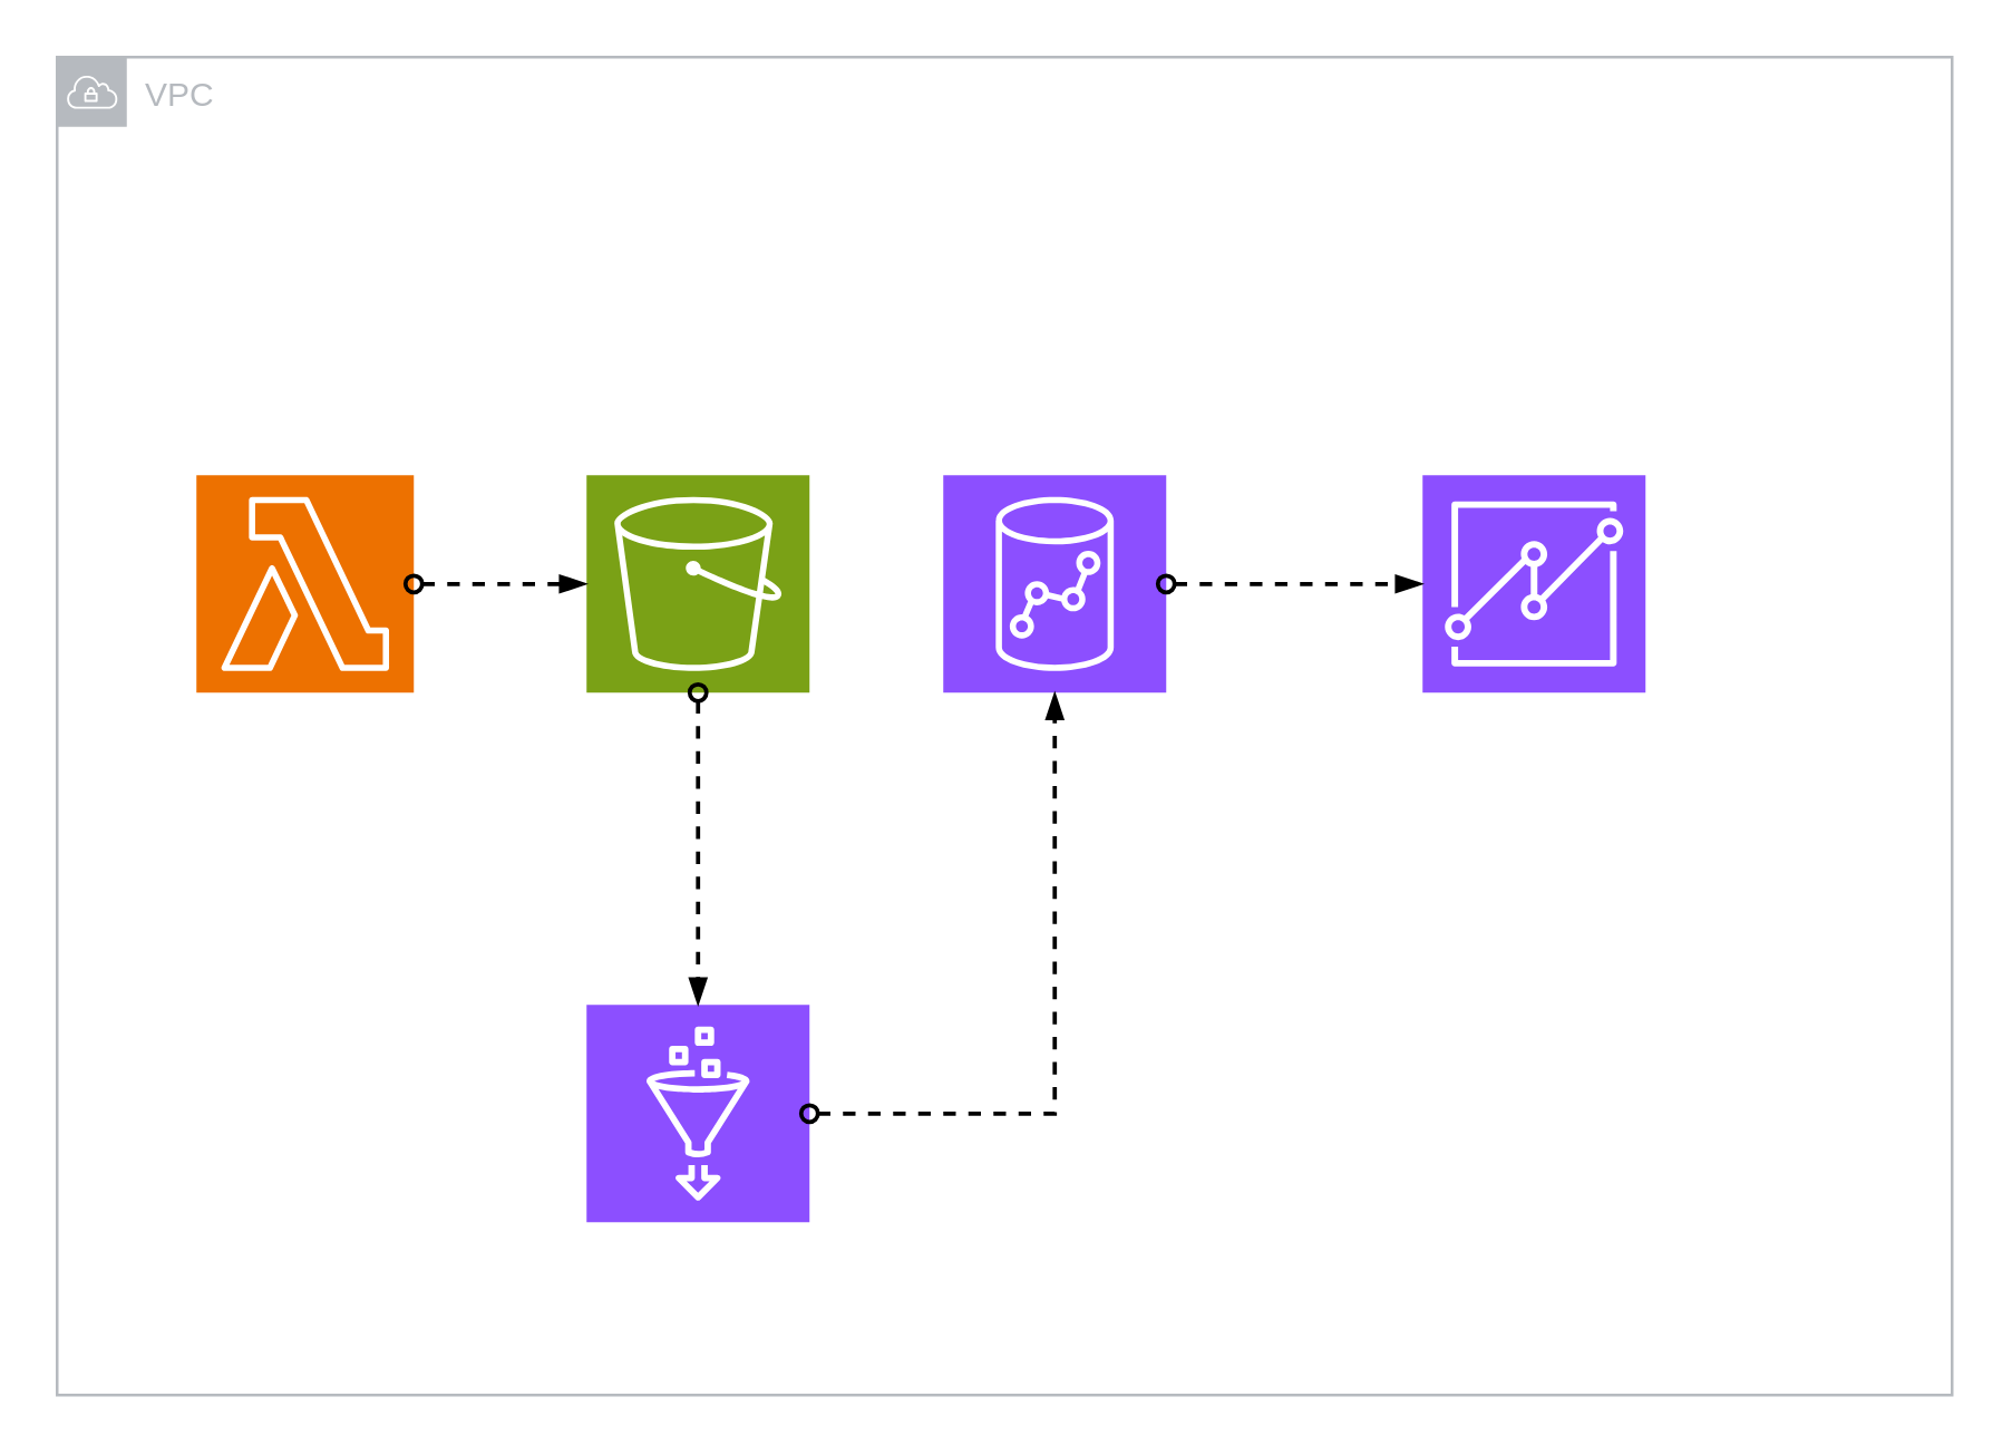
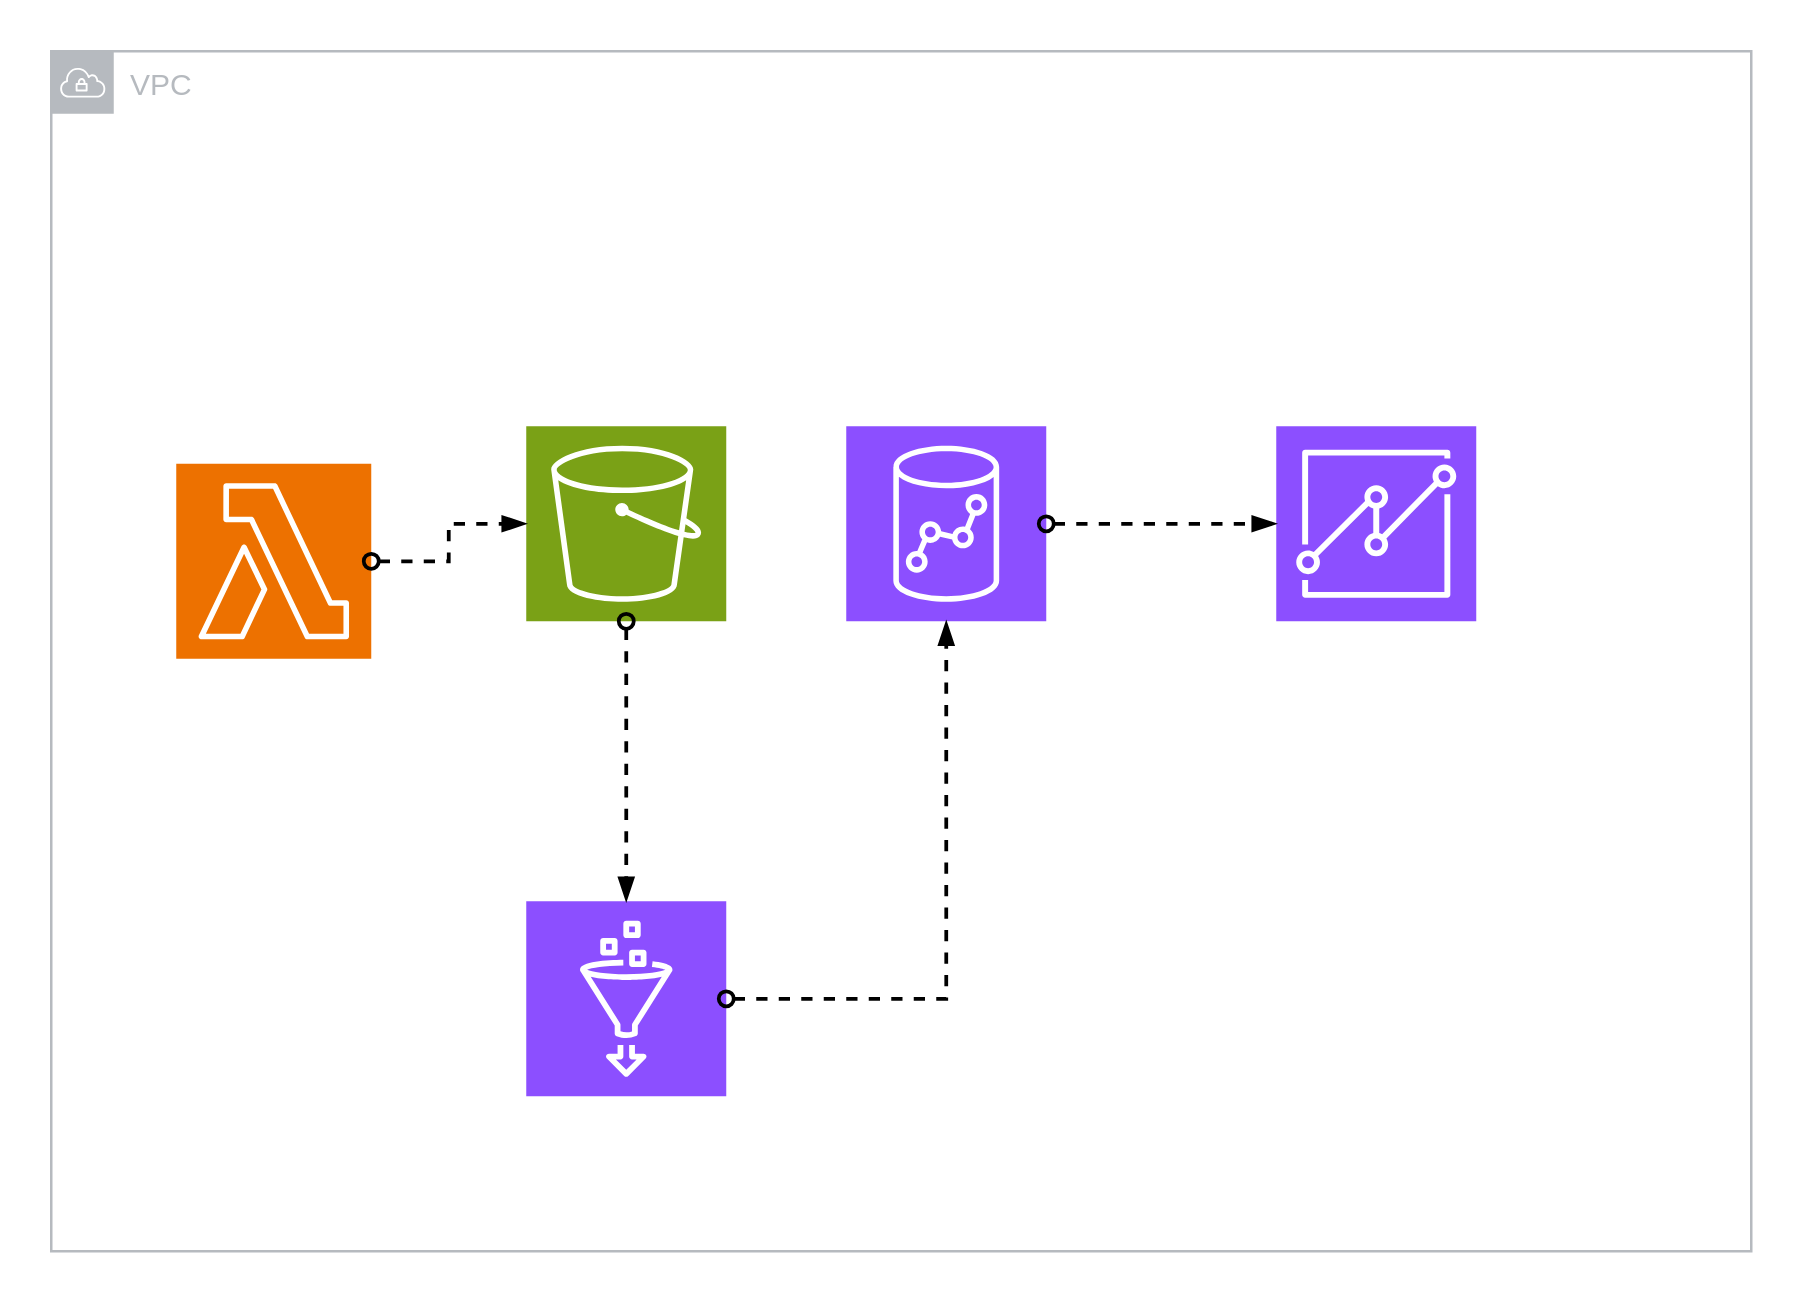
  <mxCell id="0" />
  <mxCell id="1" parent="0" />
  <mxCell id="2" value="VPC" style="sketch=0;outlineConnect=0;gradientColor=none;html=1;whiteSpace=wrap;fontSize=12;fontStyle=0;shape=mxgraph.aws4.group;grIcon=mxgraph.aws4.group_vpc;strokeColor=#B6BABF;fillColor=none;verticalAlign=top;align=left;spacingLeft=30;fontColor=#B6BABF;dashed=0;movable=0;resizable=0;rotatable=0;deletable=0;editable=0;locked=1;connectable=0;" parent="1" vertex="1"><mxGeometry x="20" y="20" width="680" height="480" as="geometry" /></mxCell>
  <mxCell id="3" value="" style="sketch=0;points=[[0,0,0],[0.25,0,0],[0.5,0,0],[0.75,0,0],[1,0,0],[0,1,0],[0.25,1,0],[0.5,1,0],[0.75,1,0],[1,1,0],[0,0.25,0],[0,0.5,0],[0,0.75,0],[1,0.25,0],[1,0.5,0],[1,0.75,0]];outlineConnect=0;fontColor=#232F3E;fillColor=#8C4FFF;strokeColor=#ffffff;dashed=0;verticalLabelPosition=bottom;verticalAlign=top;align=center;html=1;fontSize=12;fontStyle=0;aspect=fixed;shape=mxgraph.aws4.resourceIcon;resIcon=mxgraph.aws4.redshift;" parent="1" vertex="1"><mxGeometry x="338" y="170" width="80" height="78" as="geometry" /></mxCell>
  <mxCell id="4" value="" style="sketch=0;points=[[0,0,0],[0.25,0,0],[0.5,0,0],[0.75,0,0],[1,0,0],[0,1,0],[0.25,1,0],[0.5,1,0],[0.75,1,0],[1,1,0],[0,0.25,0],[0,0.5,0],[0,0.75,0],[1,0.25,0],[1,0.5,0],[1,0.75,0]];outlineConnect=0;fontColor=#232F3E;fillColor=#8C4FFF;strokeColor=#ffffff;dashed=0;verticalLabelPosition=bottom;verticalAlign=top;align=center;html=1;fontSize=12;fontStyle=0;aspect=fixed;shape=mxgraph.aws4.resourceIcon;resIcon=mxgraph.aws4.quicksight;" parent="1" vertex="1"><mxGeometry x="510" y="170" width="80" height="78" as="geometry" /></mxCell>
  <mxCell id="5" value="" style="edgeStyle=orthogonalEdgeStyle;rounded=0;orthogonalLoop=1;jettySize=auto;html=1;endArrow=blockThin;endFill=1;dashed=1;endSize=6;startSize=6;strokeWidth=1.5;targetPerimeterSpacing=0;jumpStyle=none;jumpSize=4;startArrow=oval;startFill=0;" parent="1" source="3" target="4" edge="1"><mxGeometry relative="1" as="geometry" /></mxCell>
  <mxCell id="6" value="" style="sketch=0;points=[[0,0,0],[0.25,0,0],[0.5,0,0],[0.75,0,0],[1,0,0],[0,1,0],[0.25,1,0],[0.5,1,0],[0.75,1,0],[1,1,0],[0,0.25,0],[0,0.5,0],[0,0.75,0],[1,0.25,0],[1,0.5,0],[1,0.75,0]];outlineConnect=0;fontColor=#232F3E;fillColor=#7AA116;strokeColor=#ffffff;dashed=0;verticalLabelPosition=bottom;verticalAlign=top;align=center;html=1;fontSize=12;fontStyle=0;aspect=fixed;shape=mxgraph.aws4.resourceIcon;resIcon=mxgraph.aws4.s3;" parent="1" vertex="1"><mxGeometry x="210" y="170" width="80" height="78" as="geometry" /></mxCell>
  <mxCell id="7" value="" style="sketch=0;points=[[0,0,0],[0.25,0,0],[0.5,0,0],[0.75,0,0],[1,0,0],[0,1,0],[0.25,1,0],[0.5,1,0],[0.75,1,0],[1,1,0],[0,0.25,0],[0,0.5,0],[0,0.75,0],[1,0.25,0],[1,0.5,0],[1,0.75,0]];outlineConnect=0;fontColor=#232F3E;fillColor=#8C4FFF;strokeColor=#ffffff;dashed=0;verticalLabelPosition=bottom;verticalAlign=top;align=center;html=1;fontSize=12;fontStyle=0;aspect=fixed;shape=mxgraph.aws4.resourceIcon;resIcon=mxgraph.aws4.glue;fontFamily=Helvetica;labelBackgroundColor=default;" parent="1" vertex="1"><mxGeometry x="210" y="360" width="80" height="78" as="geometry" /></mxCell>
  <mxCell id="8" value="" style="edgeStyle=orthogonalEdgeStyle;rounded=0;jumpStyle=none;jumpSize=4;orthogonalLoop=1;jettySize=auto;html=1;dashed=1;strokeColor=default;strokeWidth=1.5;align=center;verticalAlign=middle;fontFamily=Helvetica;fontSize=11;fontColor=default;labelBackgroundColor=default;startArrow=oval;startFill=0;startSize=6;endArrow=blockThin;endFill=1;endSize=6;targetPerimeterSpacing=0;" parent="1" source="6" target="7" edge="1"><mxGeometry relative="1" as="geometry" /></mxCell>
  <mxCell id="9" style="edgeStyle=orthogonalEdgeStyle;rounded=0;jumpStyle=none;jumpSize=4;orthogonalLoop=1;jettySize=auto;html=1;dashed=1;strokeColor=default;strokeWidth=1.5;align=center;verticalAlign=middle;fontFamily=Helvetica;fontSize=11;fontColor=default;labelBackgroundColor=default;startArrow=oval;startFill=0;startSize=6;endArrow=blockThin;endFill=1;endSize=6;targetPerimeterSpacing=0;entryX=0.5;entryY=1;entryDx=0;entryDy=0;entryPerimeter=0;exitX=1;exitY=0.5;exitDx=0;exitDy=0;exitPerimeter=0;" parent="1" source="7" target="3" edge="1"><mxGeometry relative="1" as="geometry"><mxPoint x="468" y="250" as="targetPoint" /><mxPoint x="300" y="400" as="sourcePoint" /><Array as="points"><mxPoint x="378" y="399" /></Array></mxGeometry></mxCell>
- <mxCell id="10" value="lambda" style="sketch=0;points=[[0,0,0],[0.25,0,0],[0.5,0,0],[0.75,0,0],[1,0,0],[0,1,0],[0.25,1,0],[0.5,1,0],[0.75,1,0],[1,1,0],[0,0.25,0],[0,0.5,0],[0,0.75,0],[1,0.25,0],[1,0.5,0],[1,0.75,0]];outlineConnect=0;fontColor=#FFFFFF;fillColor=#ED7100;strokeColor=#ffffff;dashed=0;verticalLabelPosition=bottom;verticalAlign=top;align=center;html=1;fontSize=12;fontStyle=0;aspect=fixed;shape=mxgraph.aws4.resourceIcon;resIcon=mxgraph.aws4.lambda;fontFamily=Verdana;labelBackgroundColor=default;" parent="1" vertex="1"><mxGeometry x="70" y="170" width="78" height="78" as="geometry" /></mxCell>
+ <mxCell id="10" value="lambda" style="sketch=0;points=[[0,0,0],[0.25,0,0],[0.5,0,0],[0.75,0,0],[1,0,0],[0,1,0],[0.25,1,0],[0.5,1,0],[0.75,1,0],[1,1,0],[0,0.25,0],[0,0.5,0],[0,0.75,0],[1,0.25,0],[1,0.5,0],[1,0.75,0]];outlineConnect=0;fontColor=#FFFFFF;fillColor=#ED7100;strokeColor=#ffffff;dashed=0;verticalLabelPosition=bottom;verticalAlign=top;align=center;html=1;fontSize=12;fontStyle=0;aspect=fixed;shape=mxgraph.aws4.resourceIcon;resIcon=mxgraph.aws4.lambda;fontFamily=Verdana;labelBackgroundColor=default;" parent="1" vertex="1"><mxGeometry x="70" y="185" width="78" height="78" as="geometry" /></mxCell>
  <mxCell id="11" value="" style="edgeStyle=orthogonalEdgeStyle;rounded=0;jumpStyle=none;jumpSize=4;orthogonalLoop=1;jettySize=auto;html=1;dashed=1;strokeColor=default;strokeWidth=1.5;align=center;verticalAlign=middle;fontFamily=Helvetica;fontSize=11;fontColor=default;labelBackgroundColor=default;startArrow=oval;startFill=0;startSize=6;endArrow=blockThin;endFill=1;endSize=6;targetPerimeterSpacing=0;" parent="1" source="10" target="6" edge="1"><mxGeometry relative="1" as="geometry" /></mxCell>
